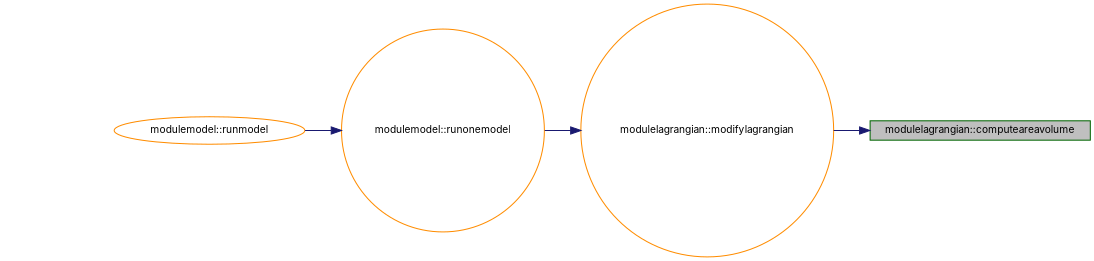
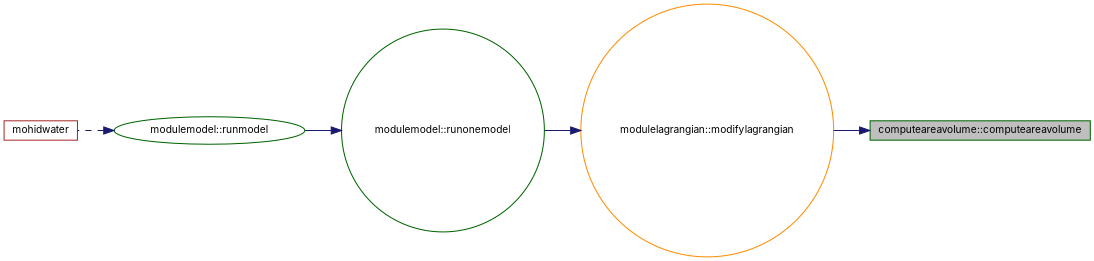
  digraph {
    fontname=Inter
    rankdir=RL
    node [color=darkgreen fillcolor=white fontname=Inter fontsize=10 shape=box style=filled]
    edge [color=midnightblue dir=back fontname=Inter fontsize=10 labelfontname=Helvetica labelfontsize=10 style=solid]
-   n1 [fillcolor=grey75 fontcolor=black height=0.2 label="modulelagrangian::computeareavolume" width=0.4]
+   n1 [fillcolor=grey75 fontcolor=black height=0.2 label="computeareavolume::computeareavolume" width=0.4]
    n2 [color=darkorange height=0.2 label="modulelagrangian::modifylagrangian" shape=circle width=0.4]
-   n3 [color=darkorange height=0.2 label="modulemodel::runonemodel" shape=circle width=0.4]
-   n4 [color=darkorange height=0.2 label="modulemodel::runmodel" shape=ellipse width=0.4]
+   n3 [height=0.2 label="modulemodel::runonemodel" shape=circle width=0.4]
+   n4 [height=0.2 label="modulemodel::runmodel" shape=ellipse width=0.4]
+   n5 [color=brown height=0.2 label=mohidwater width=0.4]
    n1 -> n2
    n2 -> n3
    n3 -> n4
+   n4 -> n5 [style=dashed]
  }
